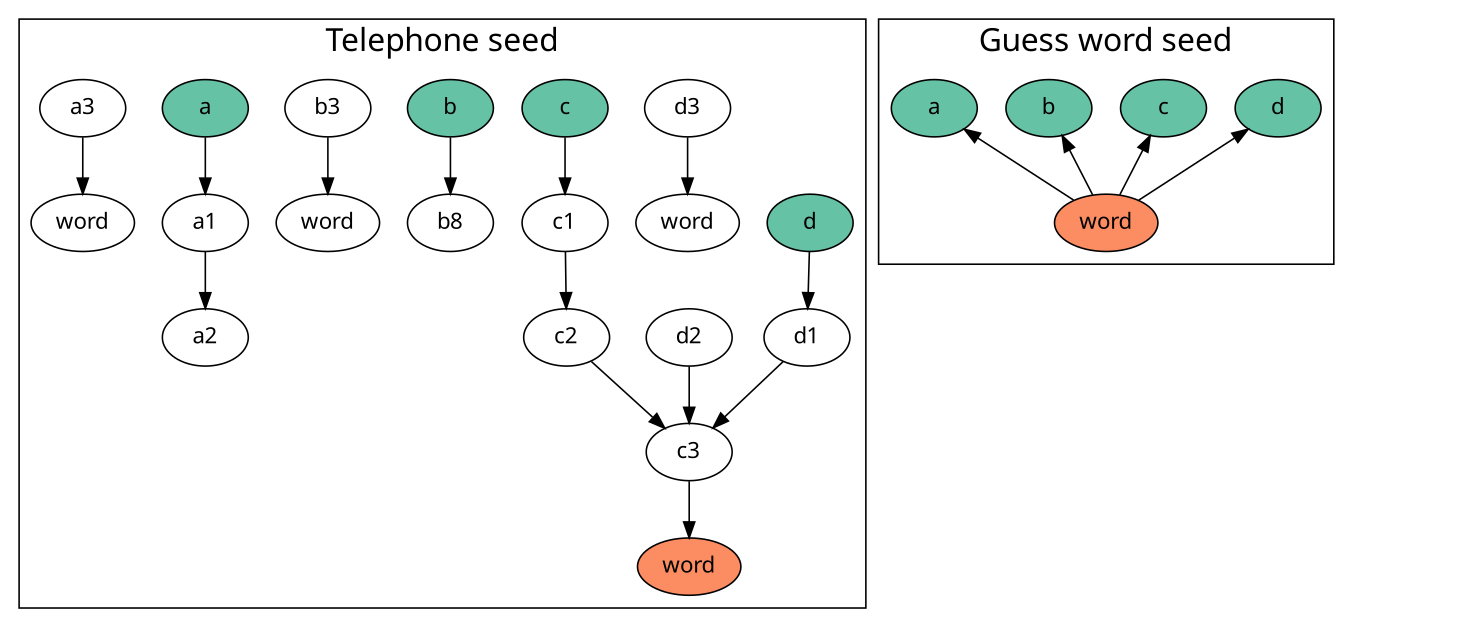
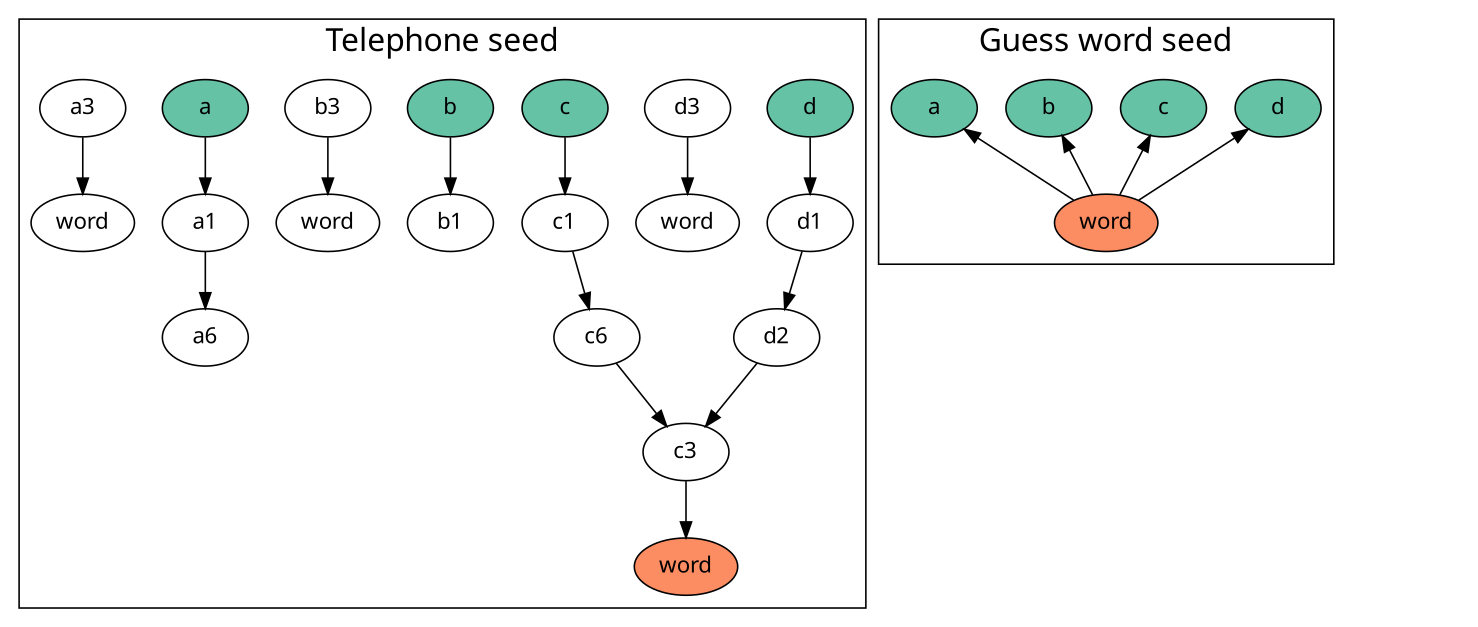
  digraph {
    fontname="Noto Sans"
    fontsize=20
    node [fontname="Noto Sans"]
    edge [fontname="Noto Sans"]
    d [fillcolor="#66c2a5" style=filled]
    d1
    d2
    d3
    n5 [label=word]
    c [fillcolor="#66c2a5" style=filled]
    c1
-   c2
+   c2 [label=c6]
    c3
    n10 [fillcolor="#fc8d62" label=word style=filled]
    b [fillcolor="#66c2a5" style=filled]
-   b1 [label=b8]
+   b1
    b3
    n14 [label=word]
    a [fillcolor="#66c2a5" style=filled]
    a1
-   a2
+   a2 [label=a6]
    a3
    n19 [label=word]
    n20 [fillcolor="#66c2a5" label=d style=filled]
    n21 [fillcolor="#fc8d62" label=word style=filled]
    n22 [fillcolor="#66c2a5" label=c style=filled]
    n23 [fillcolor="#66c2a5" label=b style=filled]
    n24 [fillcolor="#66c2a5" label=a style=filled]
    gutter [style=invis]
    subgraph cluster_1 {
      label="Telephone seed"
      d
      d1
      d2
      d3
      n5
      c
      c1
      c2
      c3
      n10
      b
      b1
      b3
      n14
      a
      a1
      a2
      a3
      n19
    }
    subgraph cluster_2 {
      label="Guess word seed"
      n20
      n21
      n22
      n23
      n24
    }
    d -> d1
-   d1 -> c3
+   d1 -> d2
    d2 -> c3
    d3 -> n5
    c -> c1
    c1 -> c2
    c2 -> c3
    c3 -> n10
    b -> b1
    b3 -> n14
    a -> a1
    a1 -> a2
    a3 -> n19
    n20 -> n21 [dir=back]
    n22 -> n21 [dir=back]
    n23 -> n21 [dir=back]
    n24 -> n21 [dir=back]
  }
